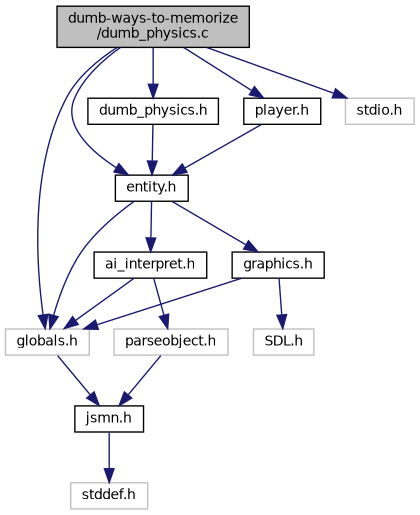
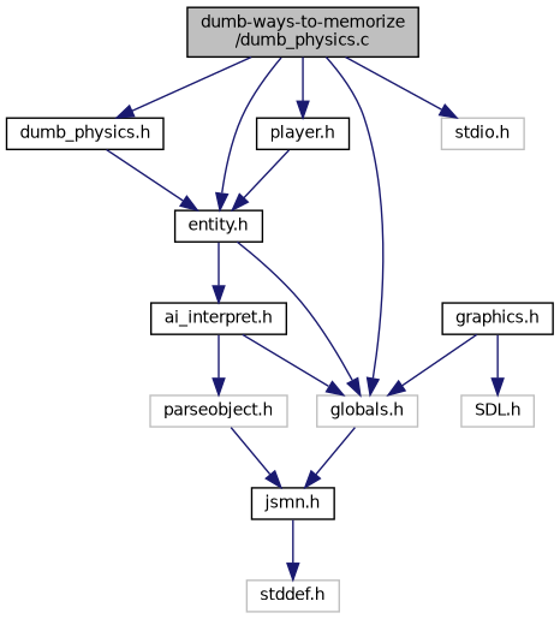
  digraph {
    node [color=black fillcolor=white fontname=Helvetica fontsize=10 shape=record style=filled]
    edge [color=midnightblue fontname=Helvetica fontsize=10 labelfontname=Helvetica labelfontsize=10 style=solid]
    n1 [fillcolor=grey75 fontcolor=black height=0.2 label="dumb-ways-to-memorize\l/dumb_physics.c" width=0.4]
    n2 [height=0.2 label="dumb_physics.h" width=0.4]
    n3 [height=0.2 label="entity.h" width=0.4]
    n4 [color=grey75 height=0.2 label="globals.h" width=0.4]
    n5 [height=0.2 label="player.h" width=0.4]
    n6 [color=grey75 height=0.2 label="stdio.h" width=0.4]
    n7 [height=0.2 label="graphics.h" width=0.4]
    n8 [height=0.2 label="ai_interpret.h" width=0.4]
    n9 [height=0.2 label="jsmn.h" width=0.4]
    n10 [color=grey75 height=0.2 label="SDL.h" width=0.4]
    n11 [color=grey75 height=0.2 label="parseobject.h" width=0.4]
    n12 [color=grey75 height=0.2 label="stddef.h" width=0.4]
    n1 -> n2
    n1 -> n3
    n1 -> n4
    n1 -> n5
    n1 -> n6
    n2 -> n3
    n3 -> n4
-   n3 -> n7
    n3 -> n8
    n4 -> n9
    n5 -> n3
    n7 -> n4
    n7 -> n10
    n8 -> n4
    n8 -> n11
    n9 -> n12
    n11 -> n9
  }
